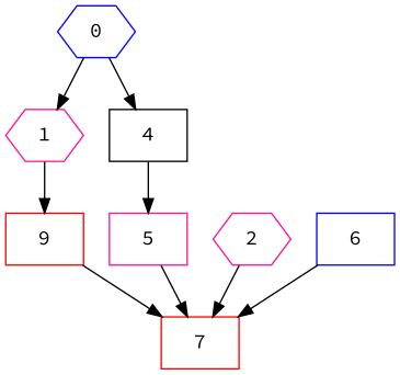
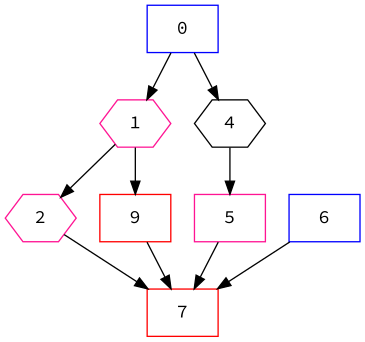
  digraph {
    fontname="Source Code Pro"
    node [color=deeppink fontname="Source Code Pro" shape=box]
    edge [fontname="Source Code Pro"]
-   0 [color=blue shape=hexagon]
+   0 [color=blue]
    1 [shape=hexagon]
-   4 [color=black]
+   4 [color=black shape=hexagon]
    2 [shape=hexagon]
    n5 [color=red label=9]
    5
    7 [color=red]
    6 [color=blue]
    0 -> 1
    0 -> 4
+   1 -> 2
    1 -> n5
    4 -> 5
    2 -> 7
    n5 -> 7
    5 -> 7
    6 -> 7
  }
